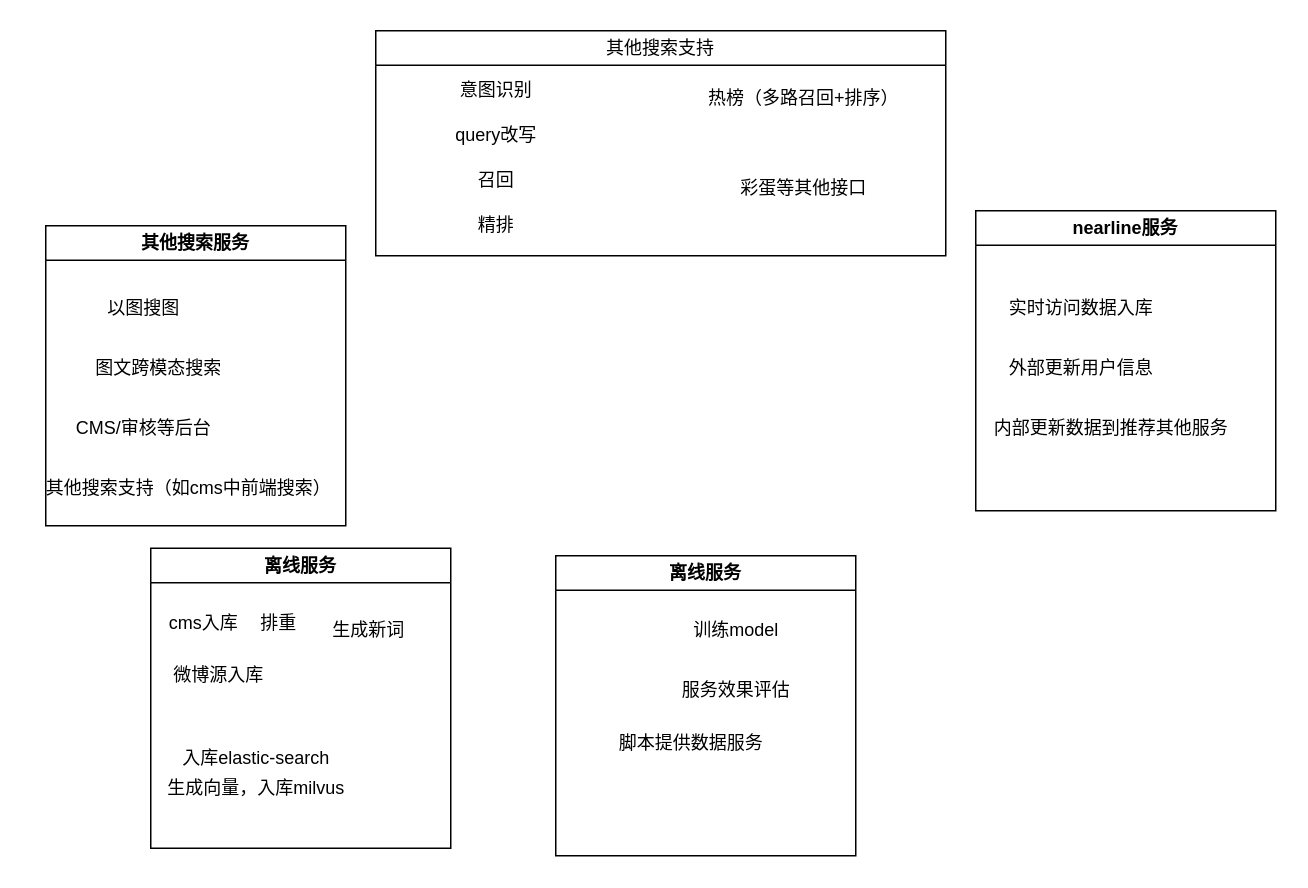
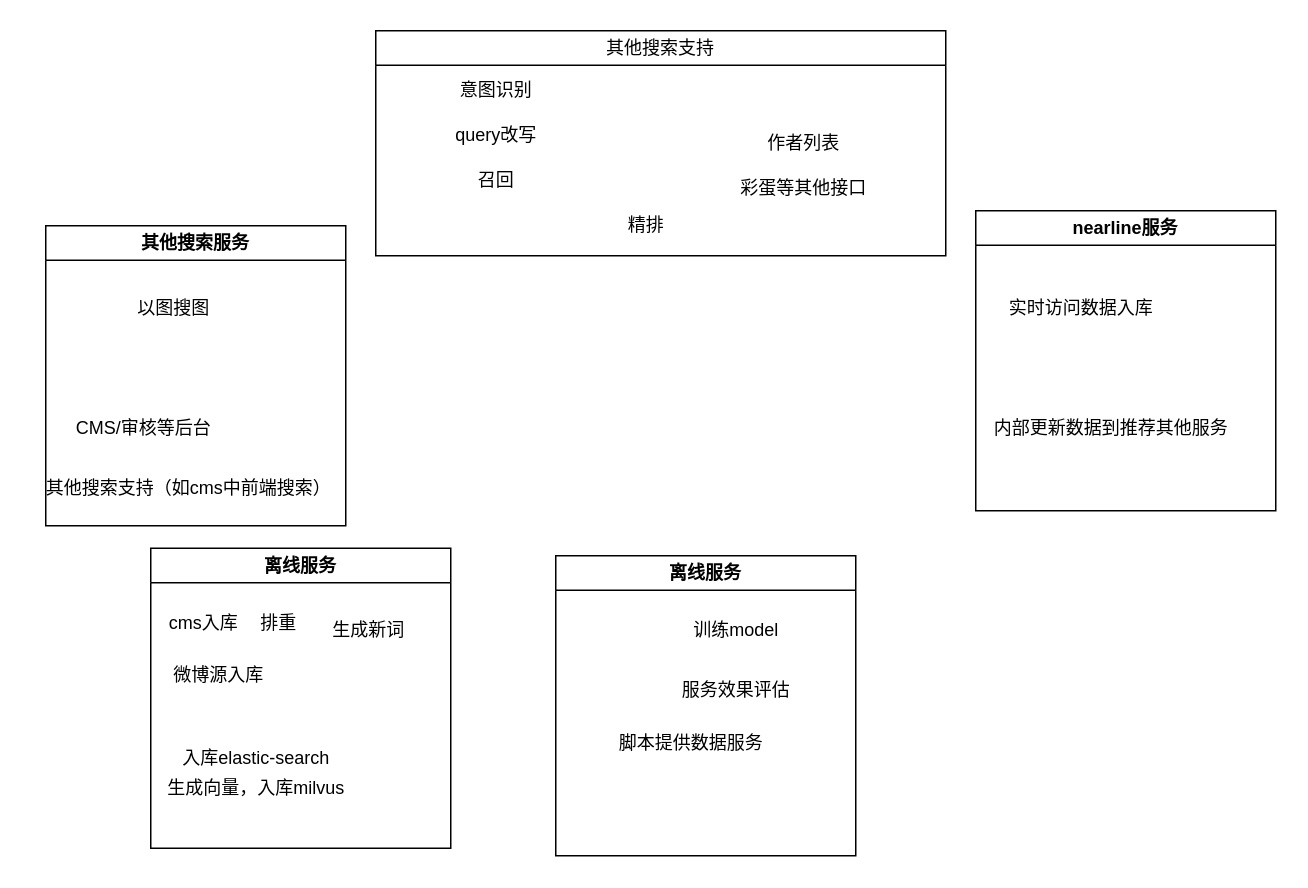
  <mxCell id="0" />
  <mxCell id="1" parent="0" />
  <mxCell id="2" value="&lt;div style=&quot;text-align: left;&quot;&gt;&lt;span style=&quot;font-weight: 400;&quot;&gt;其他搜索支持&lt;/span&gt;&lt;/div&gt;" style="swimlane;whiteSpace=wrap;html=1;" vertex="1" parent="1"><mxGeometry x="250" y="20" width="380" height="150" as="geometry" /></mxCell>
  <mxCell id="3" value="&lt;div style=&quot;text-align: left;&quot;&gt;&lt;span style=&quot;background-color: initial;&quot;&gt;query改写&lt;/span&gt;&lt;/div&gt;" style="text;html=1;align=center;verticalAlign=middle;resizable=0;points=[];autosize=1;strokeColor=none;fillColor=none;" vertex="1" parent="2"><mxGeometry x="40" y="55" width="80" height="30" as="geometry" /></mxCell>
  <mxCell id="4" value="&lt;div style=&quot;text-align: left;&quot;&gt;召回&lt;/div&gt;" style="text;html=1;align=center;verticalAlign=middle;resizable=0;points=[];autosize=1;strokeColor=none;fillColor=none;" vertex="1" parent="2"><mxGeometry x="55" y="85" width="50" height="30" as="geometry" /></mxCell>
- <mxCell id="5" value="&lt;div style=&quot;text-align: left;&quot;&gt;&lt;span style=&quot;background-color: initial;&quot;&gt;精排&lt;/span&gt;&lt;/div&gt;" style="text;html=1;align=center;verticalAlign=middle;resizable=0;points=[];autosize=1;strokeColor=none;fillColor=none;" vertex="1" parent="2"><mxGeometry x="55" y="115" width="50" height="30" as="geometry" /></mxCell>
+ <mxCell id="5" value="&lt;div style=&quot;text-align: left;&quot;&gt;&lt;span style=&quot;background-color: initial;&quot;&gt;精排&lt;/span&gt;&lt;/div&gt;" style="text;html=1;align=center;verticalAlign=middle;resizable=0;points=[];autosize=1;strokeColor=none;fillColor=none;" vertex="1" parent="2"><mxGeometry x="155" y="115" width="50" height="30" as="geometry" /></mxCell>
  <mxCell id="6" value="&lt;span style=&quot;text-align: left;&quot;&gt;意图识别&lt;/span&gt;" style="text;html=1;align=center;verticalAlign=middle;resizable=0;points=[];autosize=1;strokeColor=none;fillColor=none;" vertex="1" parent="2"><mxGeometry x="45" y="25" width="70" height="30" as="geometry" /></mxCell>
- <mxCell id="7" value="&lt;span style=&quot;text-align: left;&quot;&gt;热榜（多路召回+排序）&lt;/span&gt;" style="text;html=1;align=center;verticalAlign=middle;resizable=0;points=[];autosize=1;strokeColor=none;fillColor=none;" vertex="1" parent="2"><mxGeometry x="210" y="30" width="150" height="30" as="geometry" /></mxCell>
+ <mxCell id="8" value="作者列表" style="text;html=1;align=center;verticalAlign=middle;resizable=0;points=[];autosize=1;strokeColor=none;fillColor=none;" vertex="1" parent="2"><mxGeometry x="250" y="60" width="70" height="30" as="geometry" /></mxCell>
  <mxCell id="9" value="彩蛋等其他接口" style="text;html=1;align=center;verticalAlign=middle;resizable=0;points=[];autosize=1;strokeColor=none;fillColor=none;" vertex="1" parent="2"><mxGeometry x="230" y="90" width="110" height="30" as="geometry" /></mxCell>
  <mxCell id="10" value="离线服务" style="swimlane;whiteSpace=wrap;html=1;" vertex="1" parent="1"><mxGeometry x="100" y="365" width="200" height="200" as="geometry" /></mxCell>
  <mxCell id="11" value="排重" style="text;html=1;align=center;verticalAlign=middle;resizable=0;points=[];autosize=1;strokeColor=none;fillColor=none;" vertex="1" parent="10"><mxGeometry x="60" y="35" width="50" height="30" as="geometry" /></mxCell>
  <mxCell id="12" value="生成新词" style="text;html=1;align=center;verticalAlign=middle;resizable=0;points=[];autosize=1;strokeColor=none;fillColor=none;" vertex="1" parent="10"><mxGeometry x="110" y="40" width="70" height="30" as="geometry" /></mxCell>
  <mxCell id="13" value="生成向量，入库milvus" style="text;html=1;align=center;verticalAlign=middle;resizable=0;points=[];autosize=1;strokeColor=none;fillColor=none;" vertex="1" parent="10"><mxGeometry y="145" width="140" height="30" as="geometry" /></mxCell>
  <mxCell id="14" value="cms入库" style="text;html=1;align=center;verticalAlign=middle;resizable=0;points=[];autosize=1;strokeColor=none;fillColor=none;" vertex="1" parent="10"><mxGeometry y="35" width="70" height="30" as="geometry" /></mxCell>
  <mxCell id="15" value="微博源入库" style="text;html=1;align=center;verticalAlign=middle;resizable=0;points=[];autosize=1;strokeColor=none;fillColor=none;" vertex="1" parent="10"><mxGeometry x="5" y="70" width="80" height="30" as="geometry" /></mxCell>
  <mxCell id="16" value="入库elastic-search" style="text;html=1;align=center;verticalAlign=middle;resizable=0;points=[];autosize=1;strokeColor=none;fillColor=none;" vertex="1" parent="10"><mxGeometry x="10" y="125" width="120" height="30" as="geometry" /></mxCell>
  <mxCell id="17" value="离线服务" style="swimlane;whiteSpace=wrap;html=1;" vertex="1" parent="1"><mxGeometry x="370" y="370" width="200" height="200" as="geometry" /></mxCell>
  <mxCell id="18" value="脚本提供数据服务" style="text;html=1;align=center;verticalAlign=middle;resizable=0;points=[];autosize=1;strokeColor=none;fillColor=none;" vertex="1" parent="17"><mxGeometry x="30" y="110" width="120" height="30" as="geometry" /></mxCell>
  <mxCell id="19" value="nearline服务" style="swimlane;whiteSpace=wrap;html=1;" vertex="1" parent="1"><mxGeometry x="650" y="140" width="200" height="200" as="geometry" /></mxCell>
  <mxCell id="20" value="实时访问数据入库" style="text;html=1;align=center;verticalAlign=middle;resizable=0;points=[];autosize=1;strokeColor=none;fillColor=none;" vertex="1" parent="19"><mxGeometry x="10" y="50" width="120" height="30" as="geometry" /></mxCell>
- <mxCell id="21" value="外部更新用户信息" style="text;html=1;align=center;verticalAlign=middle;resizable=0;points=[];autosize=1;strokeColor=none;fillColor=none;" vertex="1" parent="19"><mxGeometry x="10" y="90" width="120" height="30" as="geometry" /></mxCell>
  <mxCell id="22" value="内部更新数据到推荐其他服务" style="text;html=1;align=center;verticalAlign=middle;resizable=0;points=[];autosize=1;strokeColor=none;fillColor=none;" vertex="1" parent="19"><mxGeometry y="130" width="180" height="30" as="geometry" /></mxCell>
  <mxCell id="23" value="其他搜索服务" style="swimlane;whiteSpace=wrap;html=1;" vertex="1" parent="1"><mxGeometry x="30" y="150" width="200" height="200" as="geometry" /></mxCell>
- <mxCell id="24" value="图文跨模态搜索" style="text;html=1;align=center;verticalAlign=middle;resizable=0;points=[];autosize=1;strokeColor=none;fillColor=none;" vertex="1" parent="23"><mxGeometry x="20" y="80" width="110" height="30" as="geometry" /></mxCell>
- <mxCell id="25" value="以图搜图" style="text;html=1;align=center;verticalAlign=middle;resizable=0;points=[];autosize=1;strokeColor=none;fillColor=none;" vertex="1" parent="23"><mxGeometry x="30" y="40" width="70" height="30" as="geometry" /></mxCell>
+ <mxCell id="25" value="以图搜图" style="text;html=1;align=center;verticalAlign=middle;resizable=0;points=[];autosize=1;strokeColor=none;fillColor=none;" vertex="1" parent="23"><mxGeometry x="50" y="40" width="70" height="30" as="geometry" /></mxCell>
  <mxCell id="26" value="其他搜索支持（如cms中前端搜索）" style="text;html=1;align=center;verticalAlign=middle;resizable=0;points=[];autosize=1;strokeColor=none;fillColor=none;" vertex="1" parent="23"><mxGeometry x="-10" y="160" width="210" height="30" as="geometry" /></mxCell>
  <mxCell id="27" value="CMS/审核等后台" style="text;html=1;align=center;verticalAlign=middle;resizable=0;points=[];autosize=1;strokeColor=none;fillColor=none;" vertex="1" parent="23"><mxGeometry x="10" y="120" width="110" height="30" as="geometry" /></mxCell>
  <mxCell id="28" value="训练model" style="text;html=1;align=center;verticalAlign=middle;resizable=0;points=[];autosize=1;strokeColor=none;fillColor=none;" vertex="1" parent="1"><mxGeometry x="450" y="405" width="80" height="30" as="geometry" /></mxCell>
  <mxCell id="29" value="服务效果评估" style="text;html=1;align=center;verticalAlign=middle;resizable=0;points=[];autosize=1;strokeColor=none;fillColor=none;" vertex="1" parent="1"><mxGeometry x="440" y="445" width="100" height="30" as="geometry" /></mxCell>
